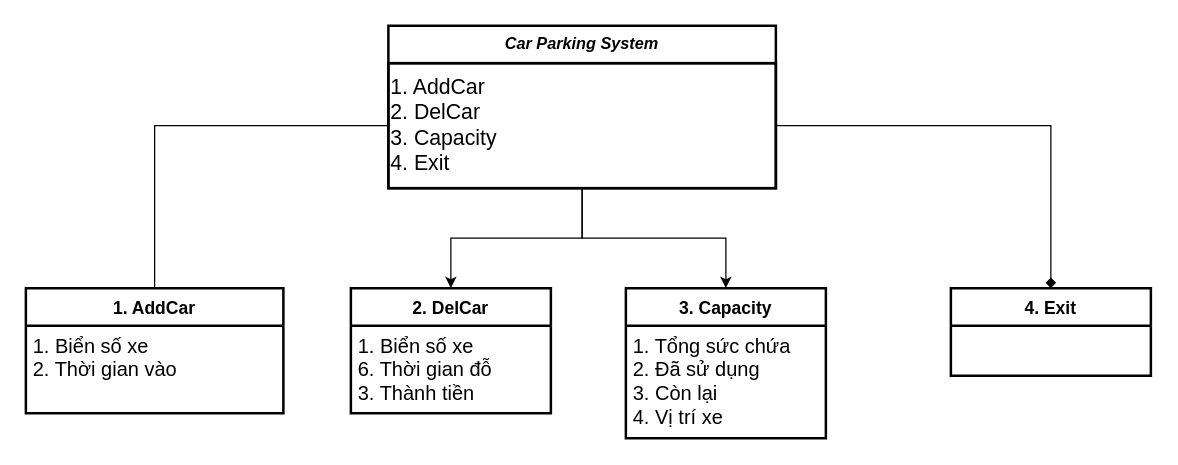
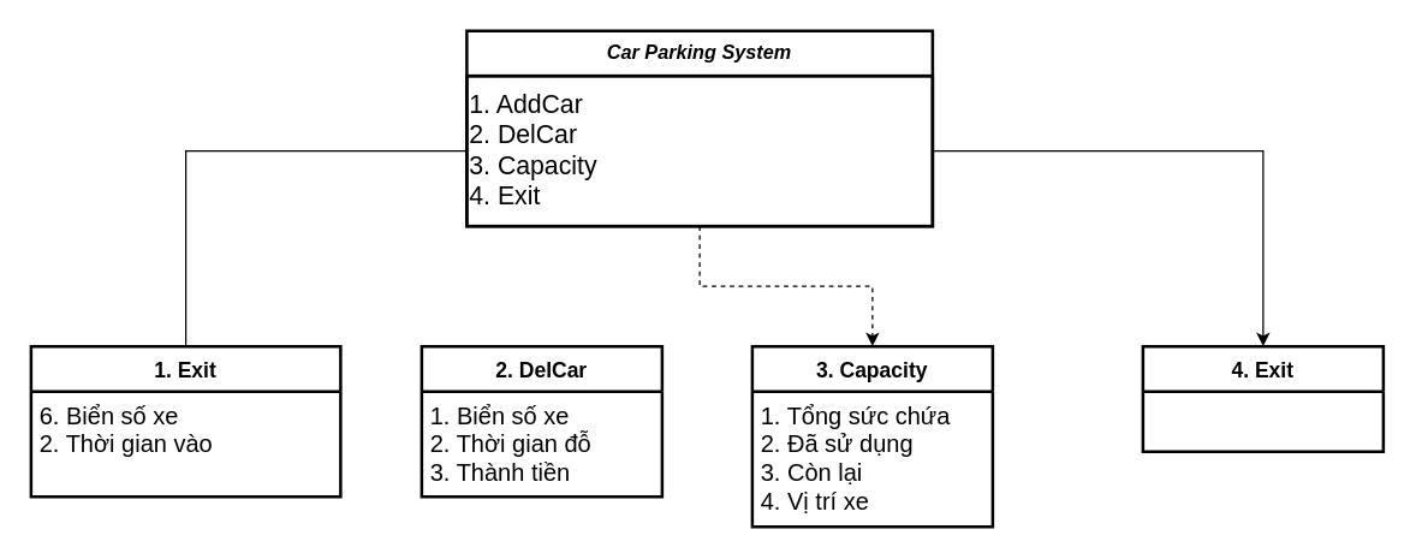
  <mxCell id="0" />
  <mxCell id="1" parent="0" />
  <mxCell id="2" value="Car Parking System" style="swimlane;fontStyle=3;align=center;verticalAlign=top;childLayout=stackLayout;horizontal=1;startSize=30;horizontalStack=0;resizeParent=1;resizeLast=0;collapsible=1;marginBottom=0;rounded=0;shadow=0;strokeWidth=2;fontSize=13;" parent="1" vertex="1"><mxGeometry y="20" width="310" height="130" as="geometry" x="310"><mxRectangle y="150" width="160" height="26" as="alternateBounds" /></mxGeometry></mxCell>
  <mxCell id="3" value="1. AddCar&lt;br&gt;2. DelCar&lt;br&gt;3. Capacity&lt;br&gt;4. Exit" style="text;html=1;align=left;verticalAlign=middle;resizable=0;points=[];autosize=1;strokeColor=default;fillColor=none;fontSize=17;shadow=0;strokeWidth=2;" parent="2" vertex="1"><mxGeometry y="30" width="310" height="100" as="geometry" /></mxCell>
- <mxCell id="4" value="1. AddCar" style="swimlane;childLayout=stackLayout;horizontal=1;startSize=30;horizontalStack=0;rounded=0;fontSize=14;fontStyle=1;strokeWidth=2;resizeParent=0;resizeLast=1;shadow=0;dashed=0;align=center;" parent="1" vertex="1"><mxGeometry x="20" y="230" width="206" height="100" as="geometry" /></mxCell>
- <mxCell id="5" value="1. Biển số xe&#10;2. Thời gian vào" style="align=left;strokeColor=none;fillColor=none;spacingLeft=4;fontSize=16;verticalAlign=top;resizable=0;rotatable=0;part=1;" parent="4" vertex="1"><mxGeometry y="30" width="206" height="70" as="geometry" /></mxCell>
+ <mxCell id="4" value="1. Exit" style="swimlane;childLayout=stackLayout;horizontal=1;startSize=30;horizontalStack=0;rounded=0;fontSize=14;fontStyle=1;strokeWidth=2;resizeParent=0;resizeLast=1;shadow=0;dashed=0;align=center;" parent="1" vertex="1"><mxGeometry x="20" y="230" width="206" height="100" as="geometry" /></mxCell>
+ <mxCell id="5" value="6. Biển số xe&#10;2. Thời gian vào" style="align=left;strokeColor=none;fillColor=none;spacingLeft=4;fontSize=16;verticalAlign=top;resizable=0;rotatable=0;part=1;" parent="4" vertex="1"><mxGeometry y="30" width="206" height="70" as="geometry" /></mxCell>
  <mxCell id="6" value="2. DelCar" style="swimlane;childLayout=stackLayout;horizontal=1;startSize=30;horizontalStack=0;rounded=0;fontSize=14;fontStyle=1;strokeWidth=2;resizeParent=0;resizeLast=1;shadow=0;dashed=0;align=center;strokeColor=default;fillColor=none;" parent="1" vertex="1"><mxGeometry x="280" y="230" width="160" height="100" as="geometry" /></mxCell>
- <mxCell id="7" value="1. Biển số xe&#10;6. Thời gian đỗ&#10;3. Thành tiền" style="align=left;strokeColor=none;fillColor=none;spacingLeft=4;fontSize=16;verticalAlign=top;resizable=0;rotatable=0;part=1;rounded=0;shadow=0;strokeWidth=2;" parent="6" vertex="1"><mxGeometry y="30" width="160" height="70" as="geometry" /></mxCell>
+ <mxCell id="7" value="1. Biển số xe&#10;2. Thời gian đỗ&#10;3. Thành tiền" style="align=left;strokeColor=none;fillColor=none;spacingLeft=4;fontSize=16;verticalAlign=top;resizable=0;rotatable=0;part=1;rounded=0;shadow=0;strokeWidth=2;" parent="6" vertex="1"><mxGeometry y="30" width="160" height="70" as="geometry" /></mxCell>
  <mxCell id="8" value="3. Capacity" style="swimlane;childLayout=stackLayout;horizontal=1;startSize=30;horizontalStack=0;rounded=0;fontSize=14;fontStyle=1;strokeWidth=2;resizeParent=0;resizeLast=1;shadow=0;dashed=0;align=center;strokeColor=default;fillColor=none;" parent="1" vertex="1"><mxGeometry x="500" y="230" width="160" height="120" as="geometry" /></mxCell>
  <mxCell id="9" value="1. Tổng sức chứa&#10;2. Đã sử dụng&#10;3. Còn lại&#10;4. Vị trí xe" style="align=left;strokeColor=none;fillColor=none;spacingLeft=4;fontSize=16;verticalAlign=top;resizable=0;rotatable=0;part=1;rounded=0;shadow=0;strokeWidth=2;" parent="8" vertex="1"><mxGeometry y="30" width="160" height="90" as="geometry" /></mxCell>
  <mxCell id="10" value="4. Exit" style="swimlane;childLayout=stackLayout;horizontal=1;startSize=30;horizontalStack=0;rounded=0;fontSize=14;fontStyle=1;strokeWidth=2;resizeParent=0;resizeLast=1;shadow=0;dashed=0;align=center;fillColor=default;" parent="1" vertex="1"><mxGeometry x="760" y="230" width="160" height="70" as="geometry" /></mxCell>
  <mxCell id="11" style="edgeStyle=orthogonalEdgeStyle;rounded=0;orthogonalLoop=1;jettySize=auto;html=1;entryX=0.5;entryY=0;entryDx=0;entryDy=0;endArrow=none;" edge="1" parent="1" source="3" target="4"><mxGeometry relative="1" as="geometry" /></mxCell>
- <mxCell id="12" style="edgeStyle=orthogonalEdgeStyle;rounded=0;orthogonalLoop=1;jettySize=auto;html=1;" edge="1" parent="1" source="3" target="6"><mxGeometry relative="1" as="geometry" /></mxCell>
- <mxCell id="13" style="edgeStyle=orthogonalEdgeStyle;rounded=0;orthogonalLoop=1;jettySize=auto;html=1;entryX=0.5;entryY=0;entryDx=0;entryDy=0;" edge="1" parent="1" source="3" target="8"><mxGeometry relative="1" as="geometry" /></mxCell>
- <mxCell id="14" style="edgeStyle=orthogonalEdgeStyle;rounded=0;orthogonalLoop=1;jettySize=auto;html=1;entryX=0.5;entryY=0;entryDx=0;entryDy=0;endArrow=diamond;" edge="1" parent="1" source="3" target="10"><mxGeometry relative="1" as="geometry" /></mxCell>
+ <mxCell id="13" style="edgeStyle=orthogonalEdgeStyle;rounded=0;orthogonalLoop=1;jettySize=auto;html=1;entryX=0.5;entryY=0;entryDx=0;entryDy=0;dashed=1;" edge="1" parent="1" source="3" target="8"><mxGeometry relative="1" as="geometry" /></mxCell>
+ <mxCell id="14" style="edgeStyle=orthogonalEdgeStyle;rounded=0;orthogonalLoop=1;jettySize=auto;html=1;entryX=0.5;entryY=0;entryDx=0;entryDy=0;" edge="1" parent="1" source="3" target="10"><mxGeometry relative="1" as="geometry" /></mxCell>
